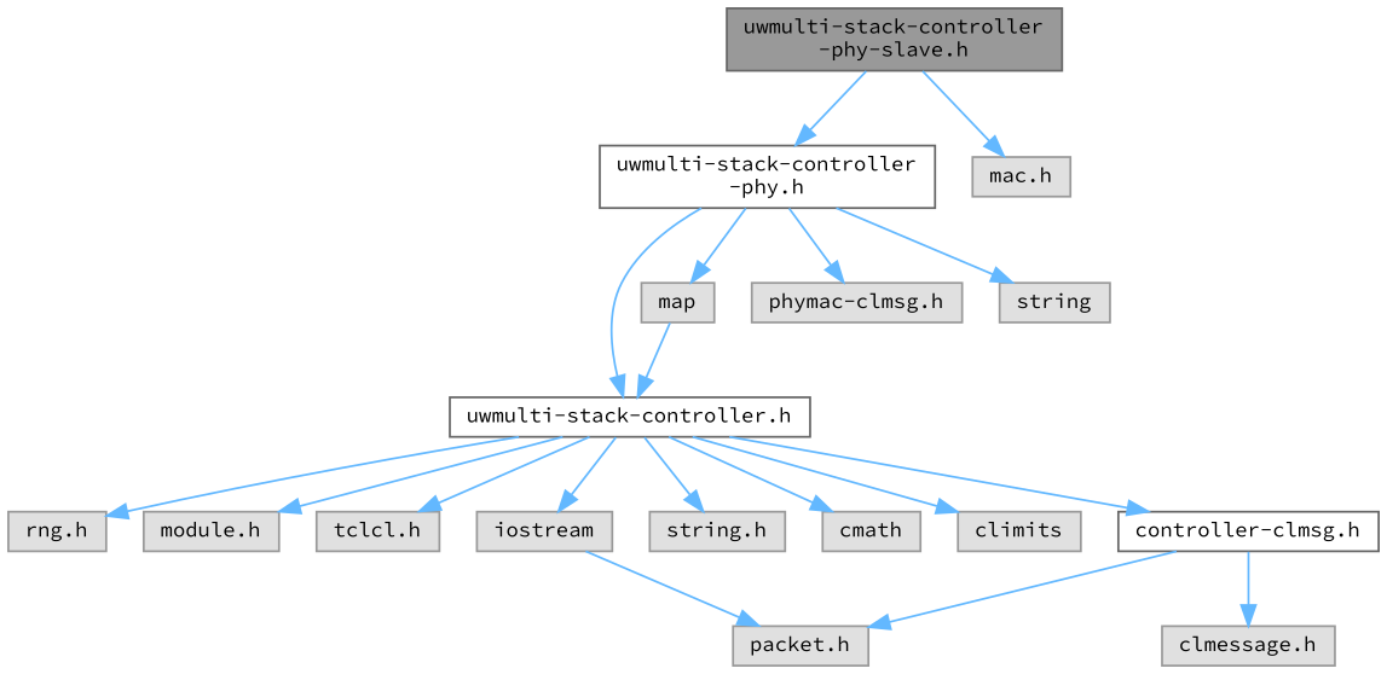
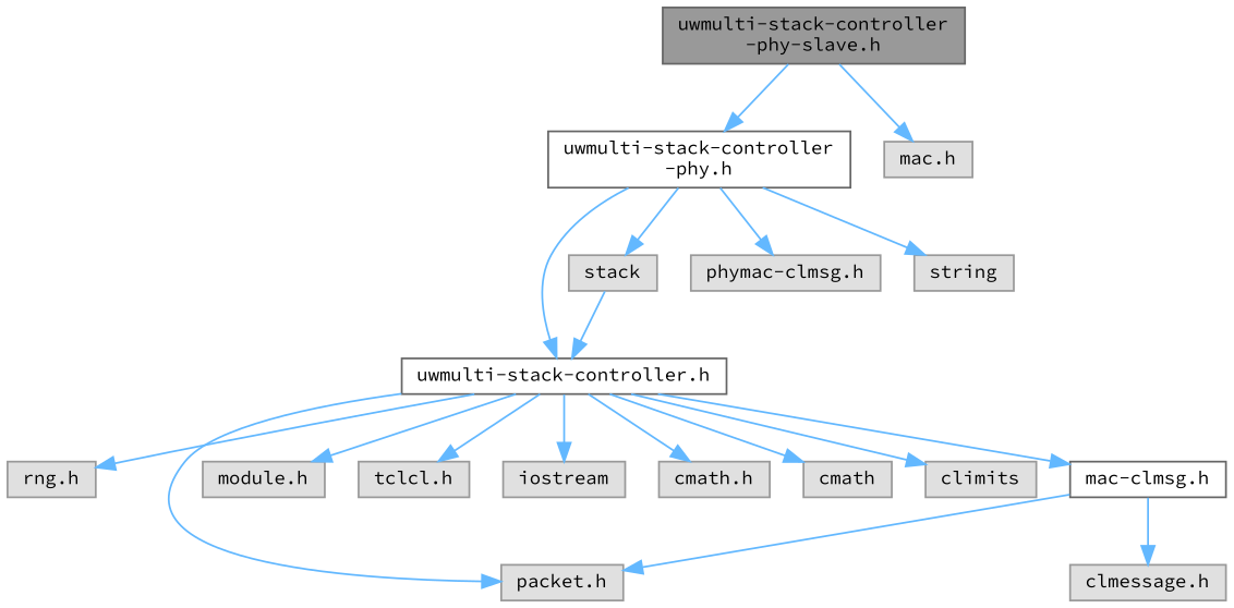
  digraph {
    fontname="Source Code Pro"
    node [color=grey60 fillcolor="#E0E0E0" fontname="Source Code Pro" fontsize=10 shape=box style=filled]
    edge [color=steelblue1 fontname="Source Code Pro" fontsize=10 labelfontname=Helvetica labelfontsize=10 style=solid]
    n1 [color=gray40 fillcolor=grey60 fontcolor=black height=0.2 label="uwmulti-stack-controller\l-phy-slave.h" width=0.4]
    n2 [color=grey40 fillcolor=white height=0.2 label="uwmulti-stack-controller\l-phy.h" width=0.4]
    n3 [height=0.2 label="mac.h" width=0.4]
    n4 [color=grey40 fillcolor=white height=0.2 label="uwmulti-stack-controller.h" width=0.4]
-   n5 [height=0.2 label=map width=0.4]
+   n5 [height=0.2 label=stack width=0.4]
    n6 [height=0.2 label="phymac-clmsg.h" width=0.4]
    n7 [height=0.2 label=string width=0.4]
    n8 [height=0.2 label="rng.h" width=0.4]
    n9 [height=0.2 label="packet.h" width=0.4]
    n10 [height=0.2 label="module.h" width=0.4]
    n11 [height=0.2 label="tclcl.h" width=0.4]
    n12 [height=0.2 label=iostream width=0.4]
-   n13 [height=0.2 label="string.h" width=0.4]
+   n13 [height=0.2 label="cmath.h" width=0.4]
    n14 [height=0.2 label=cmath width=0.4]
    n15 [height=0.2 label=climits width=0.4]
-   n16 [color=grey40 fillcolor=white height=0.2 label="controller-clmsg.h" width=0.4]
+   n16 [color=grey40 fillcolor=white height=0.2 label="mac-clmsg.h" width=0.4]
    n17 [height=0.2 label="clmessage.h" width=0.4]
    n1 -> n2
    n1 -> n3
    n2 -> n4
    n2 -> n5
    n2 -> n6
    n2 -> n7
    n4 -> n8
-   n12 -> n9
+   n4 -> n9
    n4 -> n10
    n4 -> n11
    n4 -> n12
    n4 -> n13
    n4 -> n14
    n4 -> n15
    n4 -> n16
    n5 -> n4
    n16 -> n9
    n16 -> n17
  }
